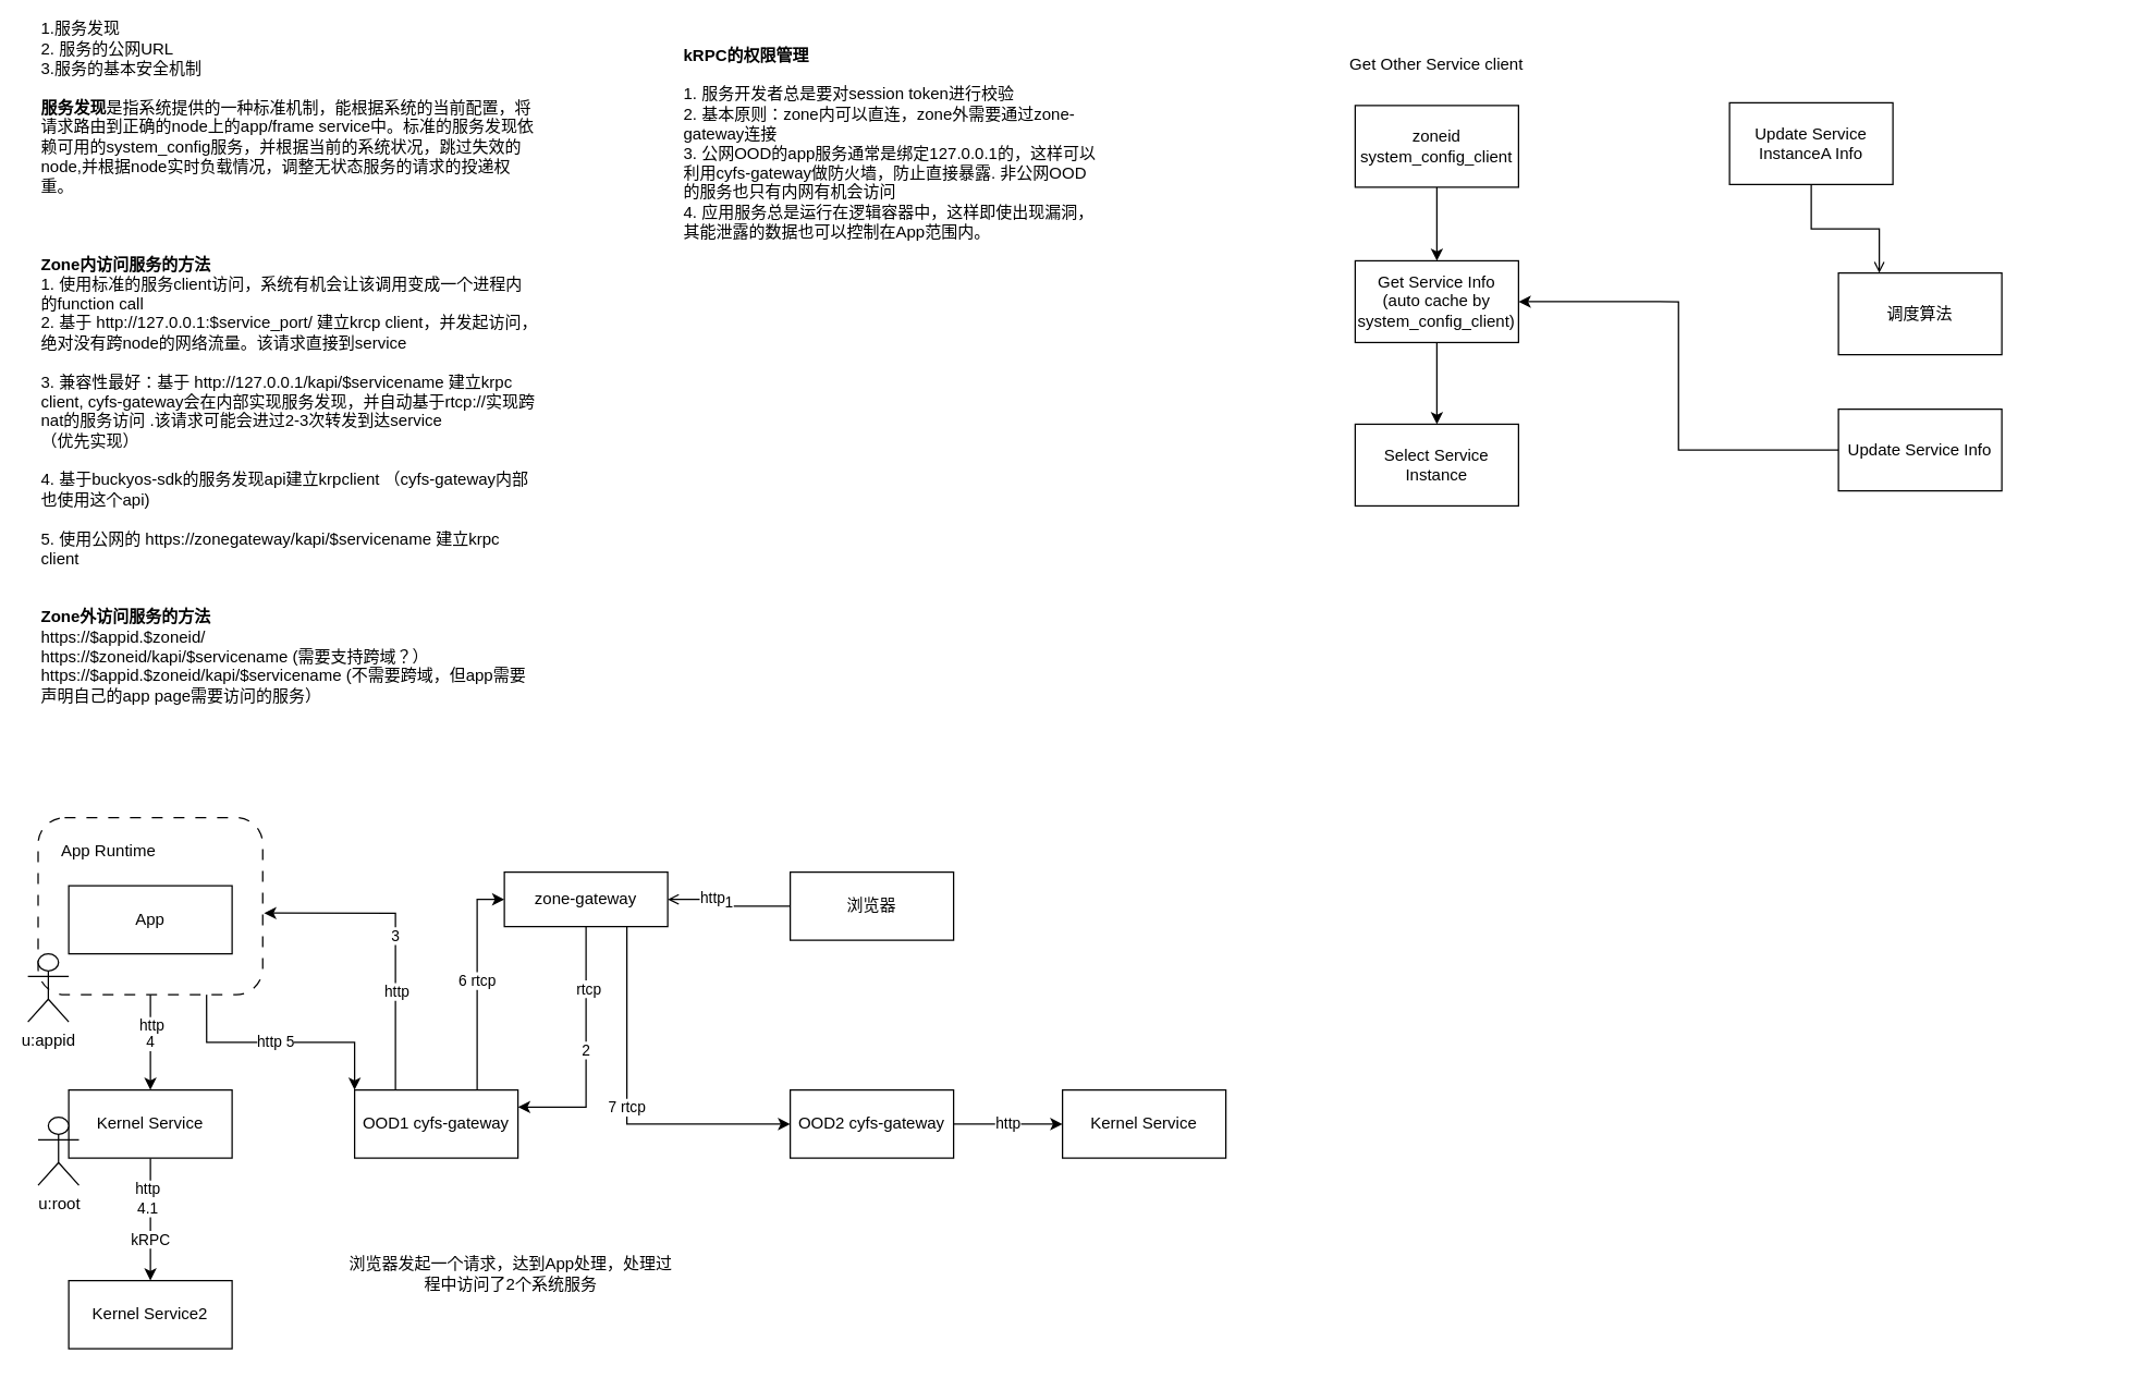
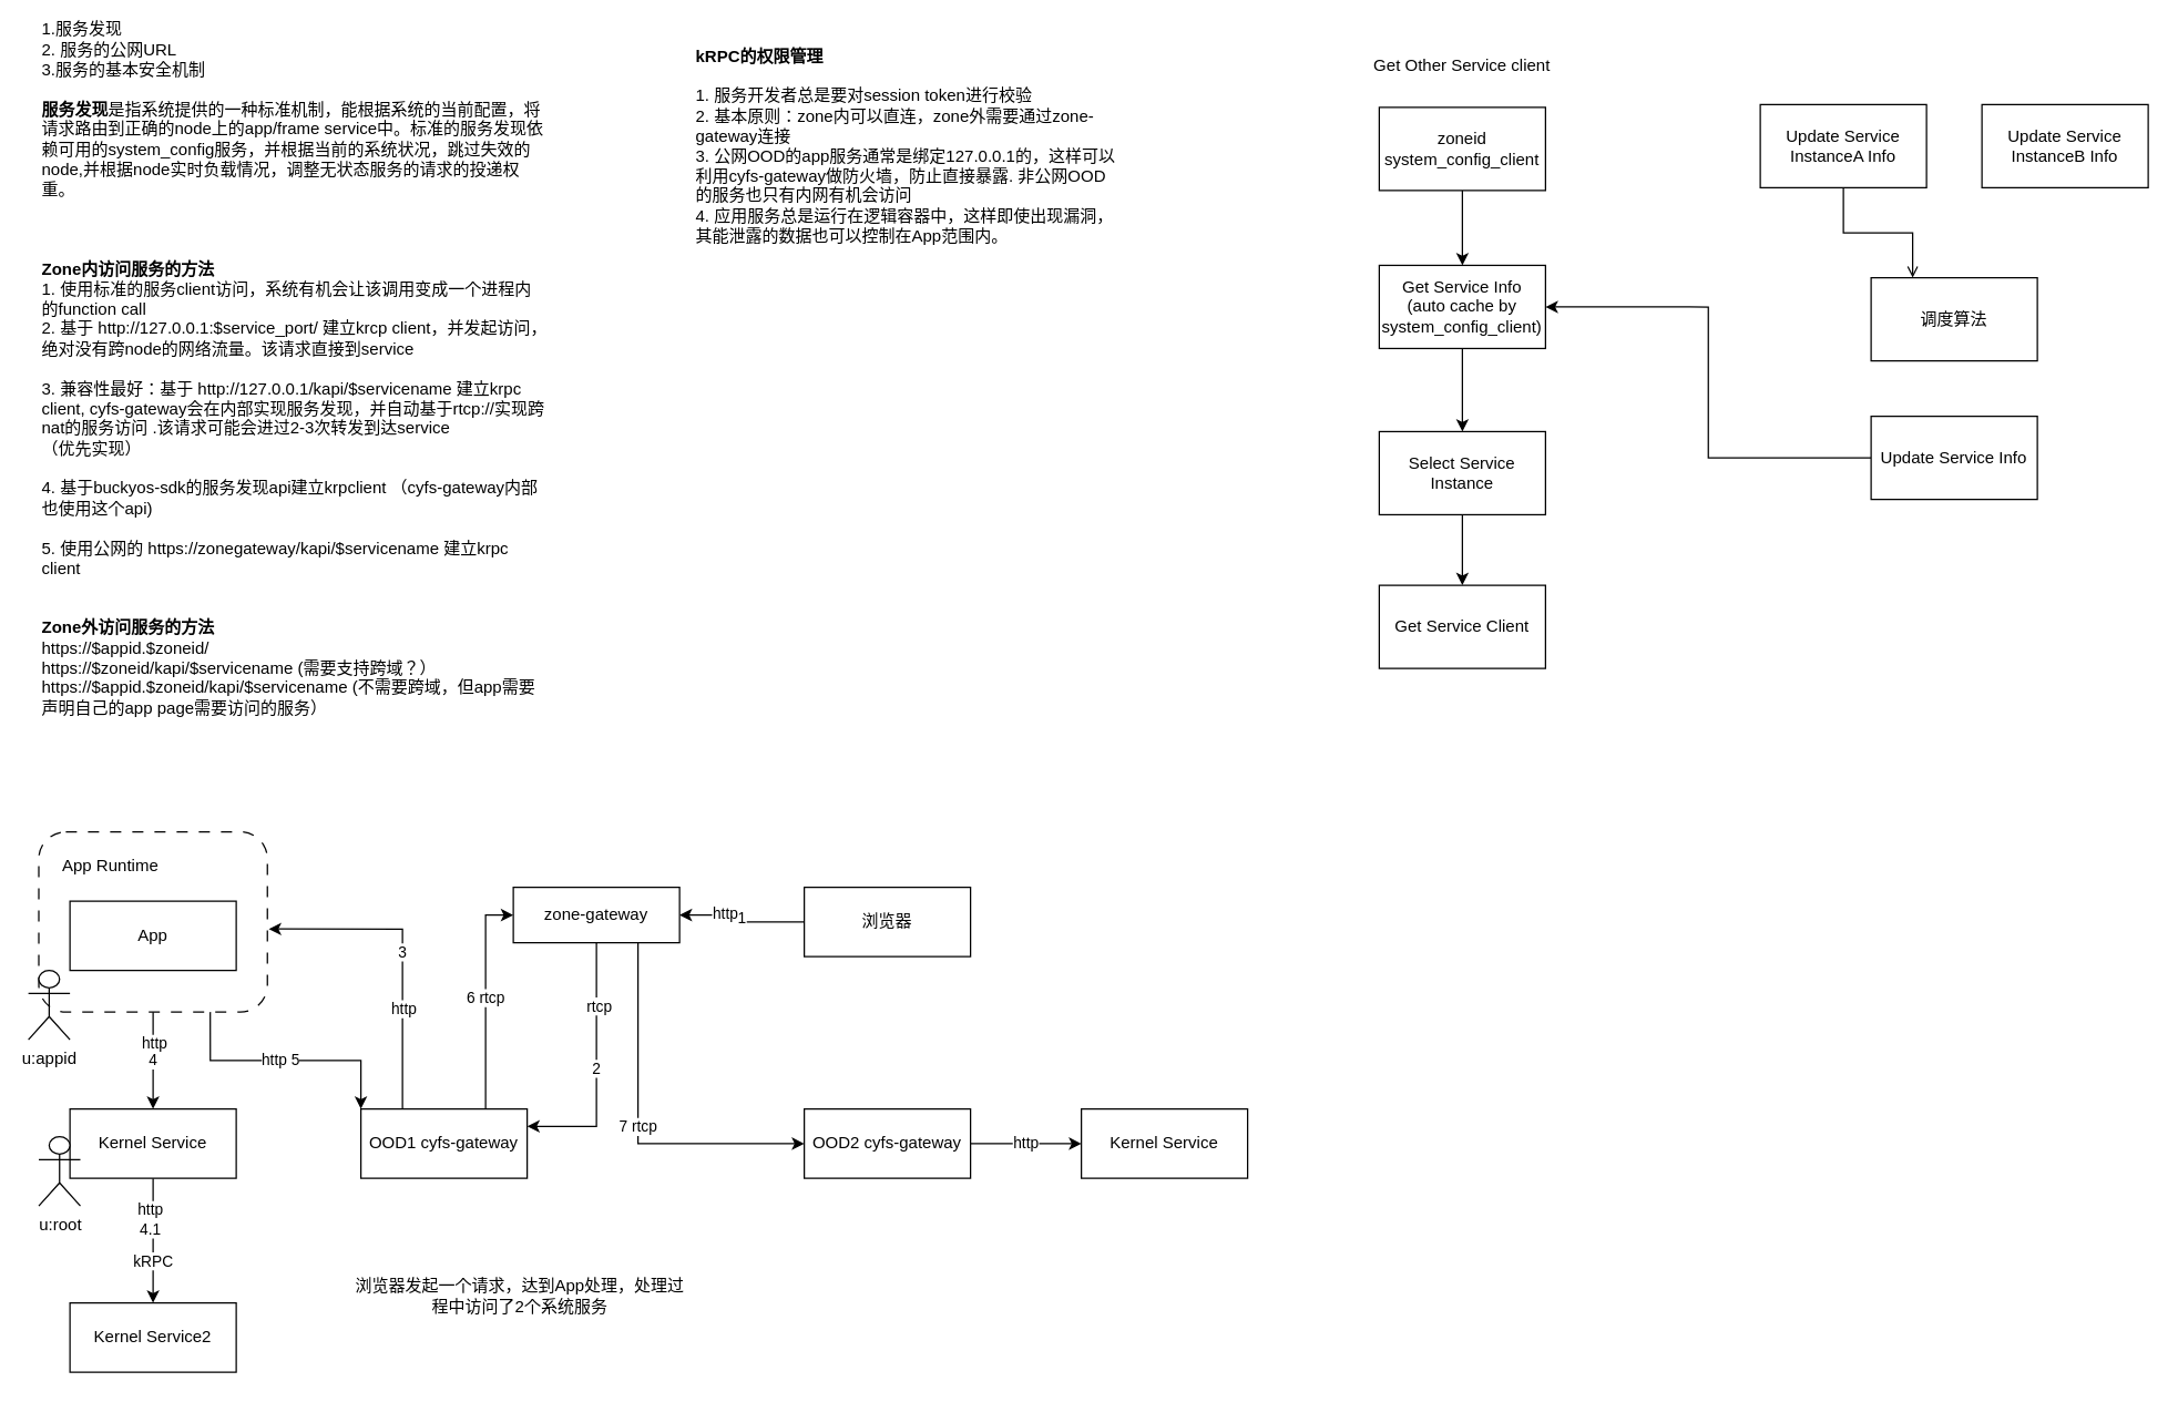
  <mxCell id="0" />
  <mxCell id="1" parent="0" />
  <mxCell id="2" value="kRPC" style="edgeStyle=orthogonalEdgeStyle;rounded=0;orthogonalLoop=1;jettySize=auto;html=1;exitX=0.5;exitY=1;exitDx=0;exitDy=0;entryX=0.5;entryY=0;entryDx=0;entryDy=0;" edge="1" parent="1" source="4" target="14"><mxGeometry x="0.333" relative="1" as="geometry"><mxPoint as="offset" /></mxGeometry></mxCell>
  <mxCell id="3" value="http&lt;div&gt;4.1&lt;/div&gt;" style="edgeLabel;html=1;align=center;verticalAlign=middle;resizable=0;points=[];" vertex="1" connectable="0" parent="2"><mxGeometry x="-0.348" y="-3" relative="1" as="geometry"><mxPoint as="offset" /></mxGeometry></mxCell>
  <mxCell id="4" value="Kernel Service" style="rounded=0;whiteSpace=wrap;html=1;" vertex="1" parent="1"><mxGeometry x="50" y="800" width="120" height="50" as="geometry" /></mxCell>
  <mxCell id="5" value="App" style="rounded=0;whiteSpace=wrap;html=1;" vertex="1" parent="1"><mxGeometry x="50" y="650" width="120" height="50" as="geometry" /></mxCell>
  <mxCell id="6" value="4" style="edgeStyle=orthogonalEdgeStyle;rounded=0;orthogonalLoop=1;jettySize=auto;html=1;entryX=0.5;entryY=0;entryDx=0;entryDy=0;" edge="1" parent="1" source="10" target="4"><mxGeometry relative="1" as="geometry" /></mxCell>
  <mxCell id="7" value="http" style="edgeLabel;html=1;align=center;verticalAlign=middle;resizable=0;points=[];" vertex="1" connectable="0" parent="6"><mxGeometry x="-0.365" relative="1" as="geometry"><mxPoint as="offset" /></mxGeometry></mxCell>
  <mxCell id="8" value="5" style="edgeStyle=orthogonalEdgeStyle;rounded=0;orthogonalLoop=1;jettySize=auto;html=1;exitX=0.75;exitY=1;exitDx=0;exitDy=0;entryX=0;entryY=0;entryDx=0;entryDy=0;" edge="1" parent="1" source="10" target="18"><mxGeometry relative="1" as="geometry" /></mxCell>
  <mxCell id="9" value="http 5" style="edgeLabel;html=1;align=center;verticalAlign=middle;resizable=0;points=[];" vertex="1" connectable="0" parent="8"><mxGeometry x="-0.047" y="1" relative="1" as="geometry"><mxPoint as="offset" /></mxGeometry></mxCell>
  <mxCell id="10" value="" style="rounded=1;whiteSpace=wrap;html=1;fillColor=none;dashed=1;dashPattern=8 8;" vertex="1" parent="1"><mxGeometry x="27.5" y="600" width="165" height="130" as="geometry" /></mxCell>
  <mxCell id="11" value="App Runtime" style="text;html=1;strokeColor=none;fillColor=none;align=center;verticalAlign=middle;whiteSpace=wrap;rounded=0;" vertex="1" parent="1"><mxGeometry x="27.5" y="610" width="102.5" height="30" as="geometry" /></mxCell>
  <mxCell id="12" value="u:root" style="shape=umlActor;verticalLabelPosition=bottom;verticalAlign=top;html=1;outlineConnect=0;" vertex="1" parent="1"><mxGeometry x="27.5" y="820" width="30" height="50" as="geometry" /></mxCell>
  <mxCell id="13" value="u:appid" style="shape=umlActor;verticalLabelPosition=bottom;verticalAlign=top;html=1;outlineConnect=0;" vertex="1" parent="1"><mxGeometry x="20" y="700" width="30" height="50" as="geometry" /></mxCell>
  <mxCell id="14" value="Kernel Service2" style="rounded=0;whiteSpace=wrap;html=1;" vertex="1" parent="1"><mxGeometry x="50" y="940" width="120" height="50" as="geometry" /></mxCell>
  <mxCell id="15" value="&lt;b&gt;kRPC的权限管理&lt;/b&gt;&lt;div&gt;&lt;br&gt;&lt;/div&gt;&lt;div&gt;1. 服务开发者总是要对session token进行校验&lt;/div&gt;&lt;div&gt;2. 基本原则：zone内可以直连，zone外需要通过zone-gateway连接&lt;/div&gt;&lt;div style=&quot;&quot;&gt;3. 公网OOD的app服务通常是绑定127.0.0.1的，这样可以利用cyfs-gateway做防火墙，防止直接暴露. 非公网OOD的服务也只有内网有机会访问&lt;/div&gt;&lt;div&gt;4. 应用服务总是运行在逻辑容器中，这样即使出现漏洞，其能泄露的数据也可以控制在App范围内。&lt;/div&gt;" style="text;html=1;align=left;verticalAlign=middle;whiteSpace=wrap;rounded=0;" vertex="1" parent="1"><mxGeometry x="500" y="20" width="310" height="170" as="geometry" /></mxCell>
  <mxCell id="16" value="1.服务发现&lt;div&gt;2. 服务的公网URL&lt;/div&gt;&lt;div&gt;3.服务的基本安全机制&lt;/div&gt;&lt;div&gt;&lt;br&gt;&lt;/div&gt;&lt;div&gt;&lt;b&gt;服务发现&lt;/b&gt;是指系统提供的一种标准机制，能根据系统的当前配置，将请求路由到正确的node上的app/frame service中。标准的服务发现依赖可用的system_config服务，并根据当前的系统状况，跳过失效的node,并根据node实时负载情况，调整无状态服务的请求的投递权重。&lt;/div&gt;&lt;div&gt;&lt;br&gt;&lt;/div&gt;&lt;div&gt;&lt;br&gt;&lt;/div&gt;&lt;div&gt;&lt;br&gt;&lt;/div&gt;&lt;div&gt;&lt;b&gt;Zone内访问服务的方法&lt;/b&gt;&lt;/div&gt;&lt;div&gt;1. 使用标准的服务client访问，系统有机会让该调用变成一个进程内的function call&lt;/div&gt;&lt;div&gt;2. 基于 http://127.0.0.1:$service_port/ 建立krcp client，并发起访问，绝对没有跨node的网络流量。该请求直接到service&lt;/div&gt;&lt;div&gt;&lt;br&gt;&lt;/div&gt;&lt;div&gt;3. 兼容性最好：基于 http://127.0.0.1/kapi/$servicename 建立krpc client, cyfs-gateway会在内部实现服务发现，并自动基于rtcp://实现跨nat的服务访问 .该请求可能会进过2-3次转发到达service&lt;/div&gt;&lt;div&gt;（优先实现）&lt;/div&gt;&lt;div&gt;&lt;br&gt;&lt;/div&gt;&lt;div&gt;4. 基于buckyos-sdk的服务发现api建立krpclient （cyfs-gateway内部也使用这个api)&lt;/div&gt;&lt;div&gt;&lt;br&gt;&lt;/div&gt;&lt;div&gt;5. 使用公网的 https://zonegateway/kapi/$servicename 建立krpc client&lt;/div&gt;&lt;div&gt;&lt;br&gt;&lt;/div&gt;&lt;div&gt;&lt;br&gt;&lt;/div&gt;&lt;div&gt;&lt;b&gt;Zone外访问服务的方法&lt;/b&gt;&lt;/div&gt;&lt;div&gt;https://$appid.$zoneid/&lt;/div&gt;&lt;div&gt;&lt;div&gt;https://$zoneid/kapi/$servicename (需要支持跨域？）&lt;/div&gt;&lt;div&gt;&lt;span style=&quot;background-color: transparent; color: light-dark(rgb(0, 0, 0), rgb(255, 255, 255));&quot;&gt;https://$appid.$zoneid/kapi/$servicename (不需要跨域，但app需要声明自己的app page需要访问的服务）&lt;/span&gt;&lt;/div&gt;&lt;div&gt;&lt;div&gt;&lt;br&gt;&lt;/div&gt;&lt;/div&gt;&lt;/div&gt;" style="text;html=1;align=left;verticalAlign=middle;whiteSpace=wrap;rounded=0;" vertex="1" parent="1"><mxGeometry x="28" y="32" width="367" height="482" as="geometry" /></mxCell>
  <mxCell id="17" value="6 rtcp" style="edgeStyle=orthogonalEdgeStyle;rounded=0;orthogonalLoop=1;jettySize=auto;html=1;exitX=0.75;exitY=0;exitDx=0;exitDy=0;entryX=0;entryY=0.5;entryDx=0;entryDy=0;" edge="1" parent="1" source="18" target="23"><mxGeometry relative="1" as="geometry" /></mxCell>
  <mxCell id="18" value="OOD1 cyfs-gateway" style="rounded=0;whiteSpace=wrap;html=1;" vertex="1" parent="1"><mxGeometry x="260" y="800" width="120" height="50" as="geometry" /></mxCell>
  <mxCell id="19" value="Kernel Service" style="rounded=0;whiteSpace=wrap;html=1;" vertex="1" parent="1"><mxGeometry x="780" y="800" width="120" height="50" as="geometry" /></mxCell>
  <mxCell id="20" value="2" style="edgeStyle=orthogonalEdgeStyle;rounded=0;orthogonalLoop=1;jettySize=auto;html=1;exitX=0.5;exitY=1;exitDx=0;exitDy=0;entryX=1;entryY=0.25;entryDx=0;entryDy=0;" edge="1" parent="1" source="23" target="18"><mxGeometry relative="1" as="geometry" /></mxCell>
  <mxCell id="21" value="rtcp" style="edgeLabel;html=1;align=center;verticalAlign=middle;resizable=0;points=[];" vertex="1" connectable="0" parent="20"><mxGeometry x="-0.502" y="1" relative="1" as="geometry"><mxPoint as="offset" /></mxGeometry></mxCell>
  <mxCell id="22" value="7 rtcp" style="edgeStyle=orthogonalEdgeStyle;rounded=0;orthogonalLoop=1;jettySize=auto;html=1;exitX=0.75;exitY=1;exitDx=0;exitDy=0;entryX=0;entryY=0.5;entryDx=0;entryDy=0;" edge="1" parent="1" source="23" target="30"><mxGeometry relative="1" as="geometry" /></mxCell>
  <mxCell id="23" value="zone-gateway" style="rounded=0;whiteSpace=wrap;html=1;" vertex="1" parent="1"><mxGeometry x="370" y="640" width="120" height="40" as="geometry" /></mxCell>
- <mxCell id="24" value="1" style="edgeStyle=orthogonalEdgeStyle;rounded=0;orthogonalLoop=1;jettySize=auto;html=1;exitX=0;exitY=0.5;exitDx=0;exitDy=0;entryX=1;entryY=0.5;entryDx=0;entryDy=0;endArrow=open;" edge="1" parent="1" source="26" target="23"><mxGeometry relative="1" as="geometry" /></mxCell>
+ <mxCell id="24" value="1" style="edgeStyle=orthogonalEdgeStyle;rounded=0;orthogonalLoop=1;jettySize=auto;html=1;exitX=0;exitY=0.5;exitDx=0;exitDy=0;entryX=1;entryY=0.5;entryDx=0;entryDy=0;" edge="1" parent="1" source="26" target="23"><mxGeometry relative="1" as="geometry" /></mxCell>
  <mxCell id="25" value="http" style="edgeLabel;html=1;align=center;verticalAlign=middle;resizable=0;points=[];" vertex="1" connectable="0" parent="24"><mxGeometry x="0.333" y="-2" relative="1" as="geometry"><mxPoint as="offset" /></mxGeometry></mxCell>
  <mxCell id="26" value="浏览器" style="rounded=0;whiteSpace=wrap;html=1;" vertex="1" parent="1"><mxGeometry x="580" y="640" width="120" height="50" as="geometry" /></mxCell>
  <mxCell id="27" value="3" style="edgeStyle=orthogonalEdgeStyle;rounded=0;orthogonalLoop=1;jettySize=auto;html=1;exitX=0.25;exitY=0;exitDx=0;exitDy=0;entryX=1.006;entryY=0.539;entryDx=0;entryDy=0;entryPerimeter=0;" edge="1" parent="1" source="18" target="10"><mxGeometry relative="1" as="geometry" /></mxCell>
  <mxCell id="28" value="http" style="edgeLabel;html=1;align=center;verticalAlign=middle;resizable=0;points=[];" vertex="1" connectable="0" parent="27"><mxGeometry x="-0.357" relative="1" as="geometry"><mxPoint as="offset" /></mxGeometry></mxCell>
  <mxCell id="29" value="http" style="edgeStyle=orthogonalEdgeStyle;rounded=0;orthogonalLoop=1;jettySize=auto;html=1;exitX=1;exitY=0.5;exitDx=0;exitDy=0;entryX=0;entryY=0.5;entryDx=0;entryDy=0;" edge="1" parent="1" source="30" target="19"><mxGeometry relative="1" as="geometry" /></mxCell>
  <mxCell id="30" value="OOD2 cyfs-gateway" style="rounded=0;whiteSpace=wrap;html=1;" vertex="1" parent="1"><mxGeometry x="580" y="800" width="120" height="50" as="geometry" /></mxCell>
  <mxCell id="31" value="浏览器发起一个请求，达到App处理，处理过程中访问了2个系统服务" style="text;html=1;align=center;verticalAlign=middle;whiteSpace=wrap;rounded=0;" vertex="1" parent="1"><mxGeometry x="250" y="920" width="250" height="30" as="geometry" /></mxCell>
  <mxCell id="32" style="edgeStyle=orthogonalEdgeStyle;rounded=0;orthogonalLoop=1;jettySize=auto;html=1;exitX=0.5;exitY=1;exitDx=0;exitDy=0;entryX=0.5;entryY=0;entryDx=0;entryDy=0;" edge="1" parent="1" source="33" target="35"><mxGeometry relative="1" as="geometry" /></mxCell>
  <mxCell id="33" value="zoneid system_config_client" style="rounded=0;whiteSpace=wrap;html=1;" vertex="1" parent="1"><mxGeometry x="995" y="77" width="120" height="60" as="geometry" /></mxCell>
  <mxCell id="34" style="edgeStyle=orthogonalEdgeStyle;rounded=0;orthogonalLoop=1;jettySize=auto;html=1;exitX=0.5;exitY=1;exitDx=0;exitDy=0;entryX=0.5;entryY=0;entryDx=0;entryDy=0;" edge="1" parent="1" source="35" target="37"><mxGeometry relative="1" as="geometry" /></mxCell>
  <mxCell id="35" value="Get Service Info&lt;div&gt;(auto cache by system_config_client)&lt;/div&gt;" style="rounded=0;whiteSpace=wrap;html=1;" vertex="1" parent="1"><mxGeometry x="995" y="191.05" width="120" height="60" as="geometry" /></mxCell>
+ <mxCell id="36" style="edgeStyle=orthogonalEdgeStyle;rounded=0;orthogonalLoop=1;jettySize=auto;html=1;exitX=0.5;exitY=1;exitDx=0;exitDy=0;entryX=0.5;entryY=0;entryDx=0;entryDy=0;" edge="1" parent="1" source="37" target="38"><mxGeometry relative="1" as="geometry" /></mxCell>
  <mxCell id="37" value="Select Service Instance" style="rounded=0;whiteSpace=wrap;html=1;" vertex="1" parent="1"><mxGeometry x="995" y="311.05" width="120" height="60" as="geometry" /></mxCell>
+ <mxCell id="38" value="Get Service Client" style="rounded=0;whiteSpace=wrap;html=1;" vertex="1" parent="1"><mxGeometry x="995" y="422" width="120" height="60" as="geometry" /></mxCell>
  <mxCell id="39" value="Get Other Service client" style="text;html=1;align=center;verticalAlign=middle;whiteSpace=wrap;rounded=0;" vertex="1" parent="1"><mxGeometry x="980" y="32" width="150" height="30" as="geometry" /></mxCell>
  <mxCell id="40" style="edgeStyle=orthogonalEdgeStyle;rounded=0;orthogonalLoop=1;jettySize=auto;html=1;exitX=0.5;exitY=1;exitDx=0;exitDy=0;entryX=0.25;entryY=0;entryDx=0;entryDy=0;endArrow=open;" edge="1" parent="1" source="41" target="45"><mxGeometry relative="1" as="geometry" /></mxCell>
  <mxCell id="41" value="Update Service InstanceA Info" style="rounded=0;whiteSpace=wrap;html=1;" vertex="1" parent="1"><mxGeometry x="1270" y="75" width="120" height="60" as="geometry" /></mxCell>
+ <mxCell id="42" value="Update Service InstanceB Info" style="rounded=0;whiteSpace=wrap;html=1;" vertex="1" parent="1"><mxGeometry x="1430" y="75" width="120" height="60" as="geometry" /></mxCell>
  <mxCell id="43" style="edgeStyle=orthogonalEdgeStyle;rounded=0;orthogonalLoop=1;jettySize=auto;html=1;exitX=0;exitY=0.5;exitDx=0;exitDy=0;entryX=1;entryY=0.5;entryDx=0;entryDy=0;" edge="1" parent="1" source="44" target="35"><mxGeometry relative="1" as="geometry" /></mxCell>
  <mxCell id="44" value="Update Service Info" style="rounded=0;whiteSpace=wrap;html=1;" vertex="1" parent="1"><mxGeometry x="1350" y="300" width="120" height="60" as="geometry" /></mxCell>
  <mxCell id="45" value="调度算法" style="rounded=0;whiteSpace=wrap;html=1;" vertex="1" parent="1"><mxGeometry x="1350" y="200" width="120" height="60" as="geometry" /></mxCell>
